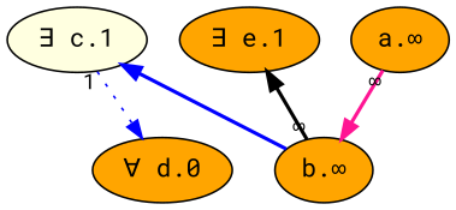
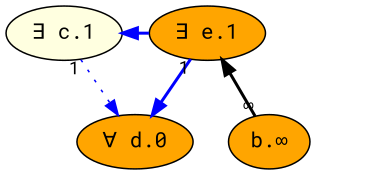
  digraph {
    fontname="Roboto Mono"
    rankdir=TB
    node [fillcolor=orange fontname="Roboto Mono" fontsize=14 style=filled]
    edge [color=blue dir=forward fontname="Roboto Mono" fontsize=12 labeldistance=1.5 style=bold taillabel=1]
    n1 [label="∀ d.0"]
    n2 [label="∃ e.1"]
    n3 [fillcolor=lightyellow label="∃ c.1"]
    n4 [label="b.∞"]
-   n5 [label="a.∞"]
    subgraph sub_1 {
      rank=max
      n1
    }
    subgraph sub_2 {
      rank=min
      n2
      n3
    }
+   n2 -> n1
    n3 -> n1 [style=dotted]
    n4 -> n2 [color=black taillabel="∞"]
-   n4 -> n3 [constraint=false taillabel=""]
-   n5 -> n4 [color=deeppink taillabel="∞"]
+   n2 -> n3 [constraint=false taillabel=""]
  }
